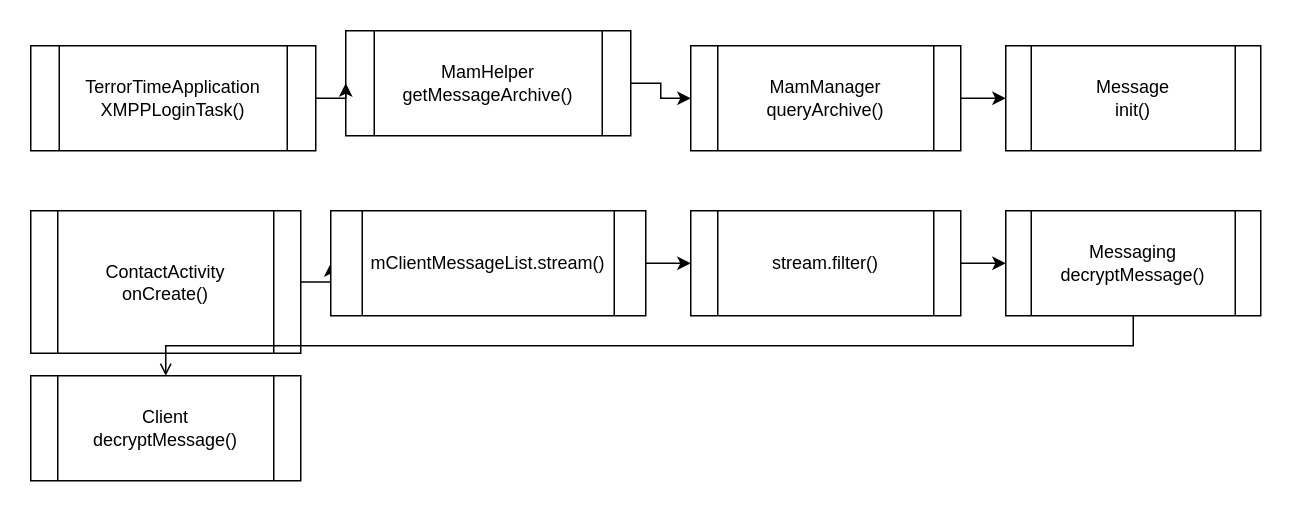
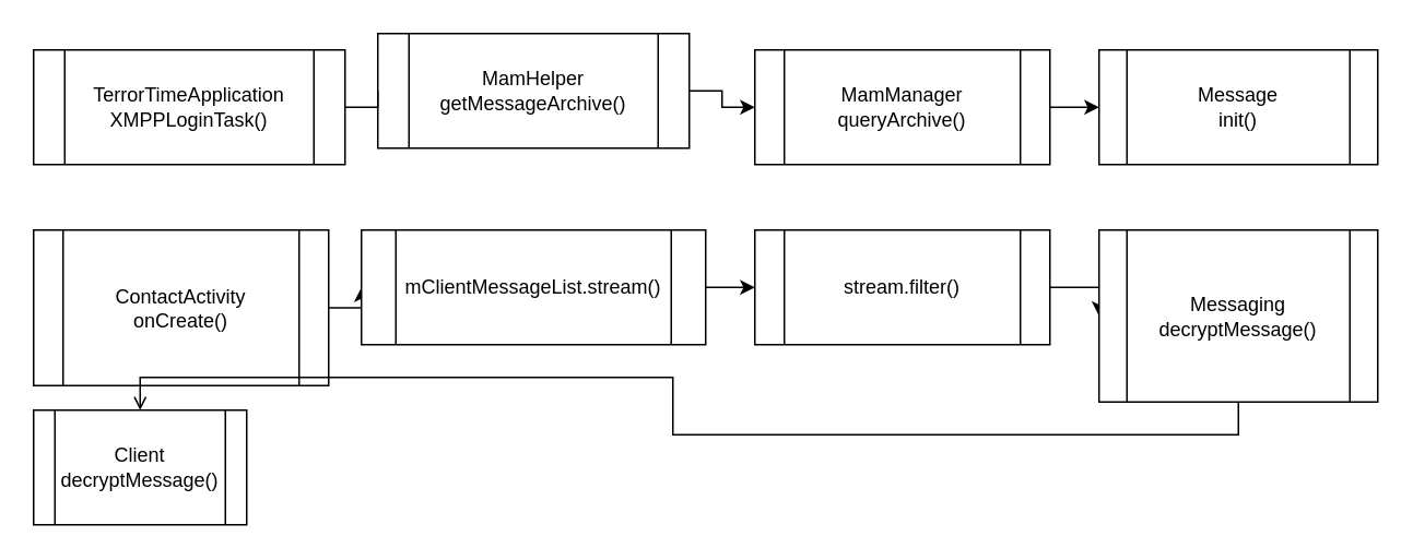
  <mxCell id="0" />
  <mxCell id="1" parent="0" />
  <mxCell id="2" style="edgeStyle=orthogonalEdgeStyle;rounded=0;orthogonalLoop=1;jettySize=auto;html=1;exitX=1;exitY=0.5;exitDx=0;exitDy=0;entryX=0;entryY=0.5;entryDx=0;entryDy=0;" parent="1" source="3" target="7" edge="1"><mxGeometry relative="1" as="geometry" /></mxCell>
  <mxCell id="3" value="MamHelper&lt;br&gt;getMessageArchive()" style="shape=process;whiteSpace=wrap;html=1;backgroundOutline=1;" parent="1" vertex="1"><mxGeometry x="230" y="20" width="190" height="70" as="geometry" /></mxCell>
- <mxCell id="4" style="edgeStyle=orthogonalEdgeStyle;rounded=0;orthogonalLoop=1;jettySize=auto;html=1;exitX=1;exitY=0.5;exitDx=0;exitDy=0;entryX=0;entryY=0.5;entryDx=0;entryDy=0;" parent="1" source="5" target="3" edge="1"><mxGeometry relative="1" as="geometry" /></mxCell>
+ <mxCell id="4" style="edgeStyle=orthogonalEdgeStyle;rounded=0;orthogonalLoop=1;jettySize=auto;html=1;exitX=1;exitY=0.5;exitDx=0;exitDy=0;entryX=0;entryY=0.5;entryDx=0;entryDy=0;endArrow=none;" parent="1" source="5" target="3" edge="1"><mxGeometry relative="1" as="geometry" /></mxCell>
  <mxCell id="5" value="TerrorTimeApplication&lt;br&gt;XMPPLoginTask()" style="shape=process;whiteSpace=wrap;html=1;backgroundOutline=1;" parent="1" vertex="1"><mxGeometry x="20" y="30" width="190" height="70" as="geometry" /></mxCell>
  <mxCell id="6" style="edgeStyle=orthogonalEdgeStyle;rounded=0;orthogonalLoop=1;jettySize=auto;html=1;exitX=1;exitY=0.5;exitDx=0;exitDy=0;entryX=0;entryY=0.5;entryDx=0;entryDy=0;" parent="1" source="7" target="8" edge="1"><mxGeometry relative="1" as="geometry" /></mxCell>
  <mxCell id="7" value="MamManager&lt;br&gt;queryArchive()" style="shape=process;whiteSpace=wrap;html=1;backgroundOutline=1;" parent="1" vertex="1"><mxGeometry x="460" y="30" width="180" height="70" as="geometry" /></mxCell>
  <mxCell id="8" value="Message&lt;br&gt;init()" style="shape=process;whiteSpace=wrap;html=1;backgroundOutline=1;" parent="1" vertex="1"><mxGeometry x="670" y="30" width="170" height="70" as="geometry" /></mxCell>
  <mxCell id="9" style="edgeStyle=orthogonalEdgeStyle;rounded=0;orthogonalLoop=1;jettySize=auto;html=1;exitX=1;exitY=0.5;exitDx=0;exitDy=0;entryX=0;entryY=0.5;entryDx=0;entryDy=0;" parent="1" source="10" target="12" edge="1"><mxGeometry relative="1" as="geometry" /></mxCell>
  <mxCell id="10" value="ContactActivity&lt;br&gt;onCreate()" style="shape=process;whiteSpace=wrap;html=1;backgroundOutline=1;" parent="1" vertex="1"><mxGeometry x="20" y="140" width="180" height="95" as="geometry" /></mxCell>
  <mxCell id="11" style="edgeStyle=orthogonalEdgeStyle;rounded=0;orthogonalLoop=1;jettySize=auto;html=1;exitX=1;exitY=0.5;exitDx=0;exitDy=0;entryX=0;entryY=0.5;entryDx=0;entryDy=0;" parent="1" source="12" target="14" edge="1"><mxGeometry relative="1" as="geometry" /></mxCell>
  <mxCell id="12" value="&lt;span style=&quot;white-space: normal&quot;&gt;mClientMessageList.stream()&lt;/span&gt;" style="shape=process;whiteSpace=wrap;html=1;backgroundOutline=1;" parent="1" vertex="1"><mxGeometry x="220" y="140" width="210" height="70" as="geometry" /></mxCell>
  <mxCell id="13" style="edgeStyle=orthogonalEdgeStyle;rounded=0;orthogonalLoop=1;jettySize=auto;html=1;exitX=1;exitY=0.5;exitDx=0;exitDy=0;entryX=0;entryY=0.5;entryDx=0;entryDy=0;" parent="1" source="14" target="17" edge="1"><mxGeometry relative="1" as="geometry" /></mxCell>
  <mxCell id="14" value="stream.filter()" style="shape=process;whiteSpace=wrap;html=1;backgroundOutline=1;" parent="1" vertex="1"><mxGeometry x="460" y="140" width="180" height="70" as="geometry" /></mxCell>
- <mxCell id="15" value="Client&lt;br&gt;decryptMessage()" style="shape=process;whiteSpace=wrap;html=1;backgroundOutline=1;" parent="1" vertex="1"><mxGeometry x="20" y="250" width="180" height="70" as="geometry" /></mxCell>
+ <mxCell id="15" value="Client&lt;br&gt;decryptMessage()" style="shape=process;whiteSpace=wrap;html=1;backgroundOutline=1;" parent="1" vertex="1"><mxGeometry x="20" y="250" width="130" height="70" as="geometry" /></mxCell>
  <mxCell id="16" style="edgeStyle=orthogonalEdgeStyle;rounded=0;orthogonalLoop=1;jettySize=auto;html=1;exitX=0.5;exitY=1;exitDx=0;exitDy=0;entryX=0.5;entryY=0;entryDx=0;entryDy=0;endArrow=open;" parent="1" source="17" target="15" edge="1"><mxGeometry relative="1" as="geometry" /></mxCell>
- <mxCell id="17" value="Messaging&lt;br&gt;decryptMessage()" style="shape=process;whiteSpace=wrap;html=1;backgroundOutline=1;" parent="1" vertex="1"><mxGeometry x="670" y="140" width="170" height="70" as="geometry" /></mxCell>
+ <mxCell id="17" value="Messaging&lt;br&gt;decryptMessage()" style="shape=process;whiteSpace=wrap;html=1;backgroundOutline=1;" parent="1" vertex="1"><mxGeometry x="670" y="140" width="170" height="105" as="geometry" /></mxCell>
